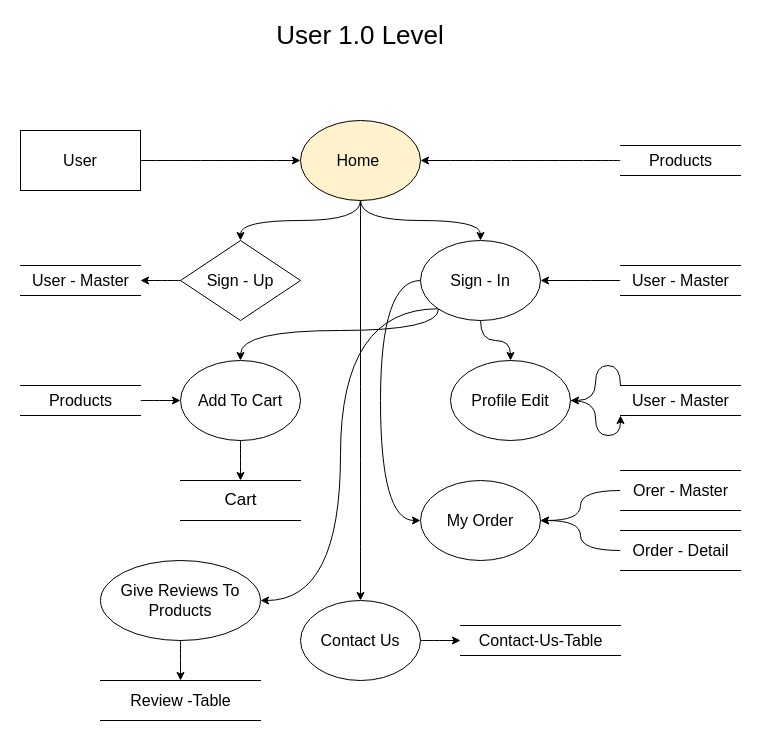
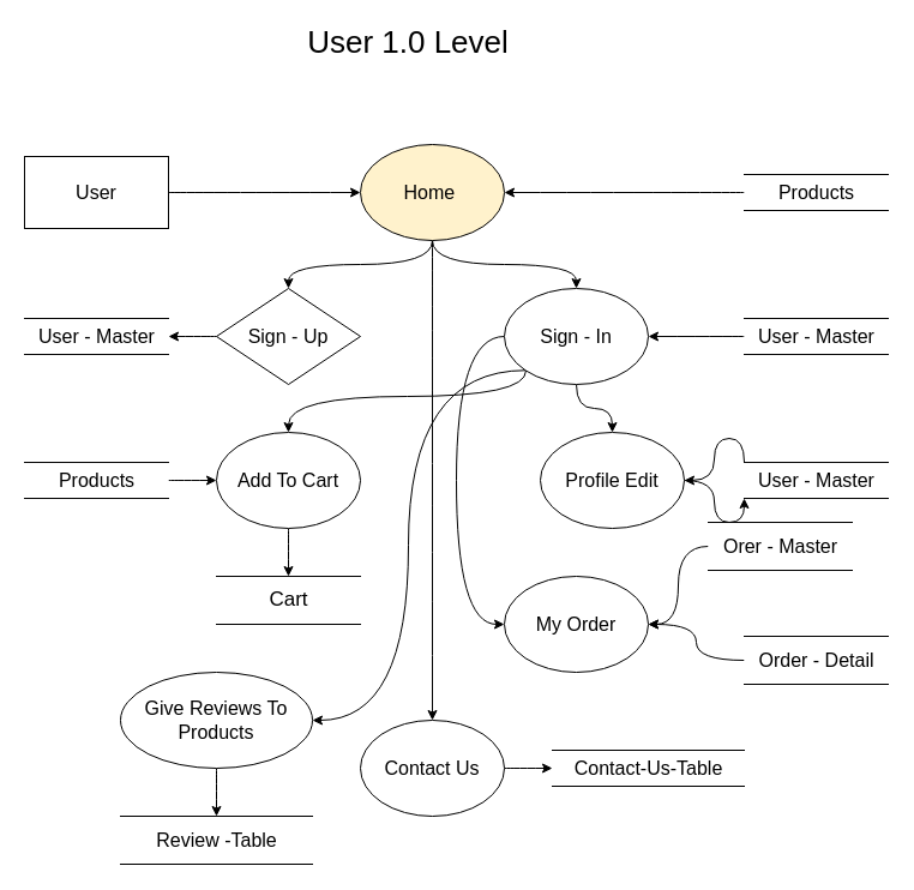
  <mxCell id="0" />
  <mxCell id="1" parent="0" />
- <mxCell id="2" value="&lt;font style=&quot;font-size: 26px&quot;&gt;User 1.0 Level&lt;/font&gt;" style="text;html=1;strokeColor=none;fillColor=none;align=center;verticalAlign=middle;whiteSpace=wrap;rounded=0;strokeWidth=4;" parent="1" vertex="1"><mxGeometry x="215" y="20" width="290" height="30" as="geometry" /></mxCell>
+ <mxCell id="2" value="&lt;font style=&quot;font-size: 26px&quot;&gt;User 1.0 Level&lt;/font&gt;" style="text;html=1;strokeColor=none;fillColor=none;align=center;verticalAlign=middle;whiteSpace=wrap;rounded=0;strokeWidth=4;" parent="1" vertex="1"><mxGeometry x="195" y="20" width="290" height="30" as="geometry" /></mxCell>
  <mxCell id="3" style="edgeStyle=orthogonalEdgeStyle;curved=1;rounded=0;orthogonalLoop=1;jettySize=auto;html=1;" parent="1" source="4" target="8" edge="1"><mxGeometry relative="1" as="geometry"><mxPoint x="298" y="160" as="targetPoint" /></mxGeometry></mxCell>
  <mxCell id="4" value="&lt;font style=&quot;font-size: 16px&quot;&gt;User&lt;/font&gt;" style="rounded=0;whiteSpace=wrap;html=1;strokeWidth=1;" parent="1" vertex="1"><mxGeometry x="20" y="130" width="120" height="60" as="geometry" /></mxCell>
  <mxCell id="5" style="edgeStyle=orthogonalEdgeStyle;curved=1;rounded=0;orthogonalLoop=1;jettySize=auto;html=1;entryX=0.5;entryY=0;entryDx=0;entryDy=0;" parent="1" source="8" target="15" edge="1"><mxGeometry relative="1" as="geometry" /></mxCell>
  <mxCell id="6" style="edgeStyle=orthogonalEdgeStyle;curved=1;rounded=0;orthogonalLoop=1;jettySize=auto;html=1;entryX=0.5;entryY=0;entryDx=0;entryDy=0;" parent="1" source="8" target="13" edge="1"><mxGeometry relative="1" as="geometry" /></mxCell>
  <mxCell id="7" style="edgeStyle=orthogonalEdgeStyle;curved=1;rounded=0;orthogonalLoop=1;jettySize=auto;html=1;entryX=0.5;entryY=0;entryDx=0;entryDy=0;" parent="1" source="8" target="29" edge="1"><mxGeometry relative="1" as="geometry"><mxPoint x="360" y="560" as="targetPoint" /></mxGeometry></mxCell>
  <mxCell id="8" value="&lt;font style=&quot;font-size: 16px&quot;&gt;Home&amp;nbsp;&lt;/font&gt;" style="ellipse;whiteSpace=wrap;html=1;strokeWidth=1;fillColor=#fff2cc;" parent="1" vertex="1"><mxGeometry x="300" y="120" width="120" height="80" as="geometry" /></mxCell>
  <mxCell id="9" style="edgeStyle=orthogonalEdgeStyle;curved=1;rounded=0;orthogonalLoop=1;jettySize=auto;html=1;entryX=0.5;entryY=0;entryDx=0;entryDy=0;" parent="1" source="13" target="22" edge="1"><mxGeometry relative="1" as="geometry" /></mxCell>
  <mxCell id="10" style="edgeStyle=orthogonalEdgeStyle;curved=1;rounded=0;orthogonalLoop=1;jettySize=auto;html=1;entryX=0.5;entryY=0;entryDx=0;entryDy=0;" parent="1" source="13" target="24" edge="1"><mxGeometry relative="1" as="geometry"><Array as="points"><mxPoint x="438" y="330" /><mxPoint x="240" y="330" /></Array></mxGeometry></mxCell>
  <mxCell id="11" style="edgeStyle=orthogonalEdgeStyle;curved=1;rounded=0;orthogonalLoop=1;jettySize=auto;html=1;exitX=0;exitY=0.5;exitDx=0;exitDy=0;entryX=0;entryY=0.5;entryDx=0;entryDy=0;" parent="1" source="13" target="31" edge="1"><mxGeometry relative="1" as="geometry"><Array as="points"><mxPoint x="380" y="280" /><mxPoint x="380" y="520" /></Array></mxGeometry></mxCell>
  <mxCell id="12" style="edgeStyle=orthogonalEdgeStyle;curved=1;rounded=0;orthogonalLoop=1;jettySize=auto;html=1;exitX=0;exitY=1;exitDx=0;exitDy=0;entryX=1;entryY=0.5;entryDx=0;entryDy=0;" parent="1" source="13" target="39" edge="1"><mxGeometry relative="1" as="geometry" /></mxCell>
  <mxCell id="13" value="&lt;span style=&quot;font-size: 16px&quot;&gt;Sign - In&lt;/span&gt;" style="ellipse;whiteSpace=wrap;html=1;strokeWidth=1;" parent="1" vertex="1"><mxGeometry x="420" y="240" width="120" height="80" as="geometry" /></mxCell>
  <mxCell id="14" style="edgeStyle=orthogonalEdgeStyle;curved=1;rounded=0;orthogonalLoop=1;jettySize=auto;html=1;entryX=1;entryY=0.5;entryDx=0;entryDy=0;" parent="1" source="15" target="18" edge="1"><mxGeometry relative="1" as="geometry" /></mxCell>
  <mxCell id="15" value="&lt;span style=&quot;font-size: 16px&quot;&gt;Sign - Up&lt;/span&gt;" style="rhombus;whiteSpace=wrap;html=1;strokeWidth=1;" parent="1" vertex="1"><mxGeometry x="180" y="240" width="120" height="80" as="geometry" /></mxCell>
  <mxCell id="16" style="edgeStyle=orthogonalEdgeStyle;curved=1;rounded=0;orthogonalLoop=1;jettySize=auto;html=1;entryX=1;entryY=0.5;entryDx=0;entryDy=0;" parent="1" source="17" target="8" edge="1"><mxGeometry relative="1" as="geometry" /></mxCell>
  <mxCell id="17" value="&lt;span style=&quot;font-size: 16px&quot;&gt;Products&lt;/span&gt;" style="html=1;dashed=0;whitespace=wrap;shape=partialRectangle;right=0;left=0;strokeWidth=1;" parent="1" vertex="1"><mxGeometry x="620" y="145" width="120" height="30" as="geometry" /></mxCell>
  <mxCell id="18" value="&lt;span style=&quot;font-size: 16px&quot;&gt;User - Master&lt;/span&gt;" style="html=1;dashed=0;whitespace=wrap;shape=partialRectangle;right=0;left=0;strokeWidth=1;" parent="1" vertex="1"><mxGeometry x="20" y="265" width="120" height="30" as="geometry" /></mxCell>
  <mxCell id="19" style="edgeStyle=orthogonalEdgeStyle;curved=1;rounded=0;orthogonalLoop=1;jettySize=auto;html=1;entryX=1;entryY=0.5;entryDx=0;entryDy=0;" parent="1" source="20" target="13" edge="1"><mxGeometry relative="1" as="geometry" /></mxCell>
  <mxCell id="20" value="&lt;span style=&quot;font-size: 16px&quot;&gt;User - Master&lt;/span&gt;" style="html=1;dashed=0;whitespace=wrap;shape=partialRectangle;right=0;left=0;strokeWidth=1;" parent="1" vertex="1"><mxGeometry x="620" y="265" width="120" height="30" as="geometry" /></mxCell>
  <mxCell id="21" style="edgeStyle=orthogonalEdgeStyle;curved=1;rounded=0;orthogonalLoop=1;jettySize=auto;html=1;exitX=1;exitY=0.5;exitDx=0;exitDy=0;entryX=0;entryY=1;entryDx=0;entryDy=0;" parent="1" source="22" target="27" edge="1"><mxGeometry relative="1" as="geometry" /></mxCell>
  <mxCell id="22" value="&lt;span style=&quot;font-size: 16px&quot;&gt;Profile Edit&lt;/span&gt;" style="ellipse;whiteSpace=wrap;html=1;strokeWidth=1;" parent="1" vertex="1"><mxGeometry x="450" y="360" width="120" height="80" as="geometry" /></mxCell>
  <mxCell id="23" style="edgeStyle=orthogonalEdgeStyle;curved=1;rounded=0;orthogonalLoop=1;jettySize=auto;html=1;entryX=0.5;entryY=0;entryDx=0;entryDy=0;" parent="1" source="24" target="25" edge="1"><mxGeometry relative="1" as="geometry" /></mxCell>
  <mxCell id="24" value="&lt;span style=&quot;font-size: 16px&quot;&gt;Add To Cart&lt;/span&gt;" style="ellipse;whiteSpace=wrap;html=1;strokeWidth=1;" parent="1" vertex="1"><mxGeometry x="180" y="360" width="120" height="80" as="geometry" /></mxCell>
  <mxCell id="25" value="&lt;font style=&quot;font-size: 17px&quot;&gt;Cart&lt;/font&gt;" style="html=1;dashed=0;whitespace=wrap;shape=partialRectangle;right=0;left=0;strokeWidth=1;" parent="1" vertex="1"><mxGeometry x="180" y="480" width="120" height="40" as="geometry" /></mxCell>
  <mxCell id="26" style="edgeStyle=orthogonalEdgeStyle;curved=1;rounded=0;orthogonalLoop=1;jettySize=auto;html=1;exitX=0;exitY=0;exitDx=0;exitDy=0;" parent="1" source="27" target="22" edge="1"><mxGeometry relative="1" as="geometry" /></mxCell>
  <mxCell id="27" value="&lt;span style=&quot;font-size: 16px&quot;&gt;User - Master&lt;/span&gt;" style="html=1;dashed=0;whitespace=wrap;shape=partialRectangle;right=0;left=0;strokeWidth=1;" parent="1" vertex="1"><mxGeometry x="620" y="385" width="120" height="30" as="geometry" /></mxCell>
  <mxCell id="28" style="edgeStyle=orthogonalEdgeStyle;curved=1;rounded=0;orthogonalLoop=1;jettySize=auto;html=1;entryX=0;entryY=0.5;entryDx=0;entryDy=0;" parent="1" source="29" target="30" edge="1"><mxGeometry relative="1" as="geometry" /></mxCell>
  <mxCell id="29" value="&lt;font style=&quot;font-size: 16px&quot;&gt;Contact Us&lt;/font&gt;" style="ellipse;whiteSpace=wrap;html=1;strokeWidth=1;" parent="1" vertex="1"><mxGeometry x="300" y="600" width="120" height="80" as="geometry" /></mxCell>
  <mxCell id="30" value="&lt;span style=&quot;font-size: 16px&quot;&gt;Contact-Us-Table&lt;/span&gt;" style="html=1;dashed=0;whitespace=wrap;shape=partialRectangle;right=0;left=0;strokeWidth=1;" parent="1" vertex="1"><mxGeometry x="460" y="625" width="160" height="30" as="geometry" /></mxCell>
  <mxCell id="31" value="&lt;span style=&quot;font-size: 16px&quot;&gt;My Order&lt;/span&gt;" style="ellipse;whiteSpace=wrap;html=1;strokeWidth=1;" parent="1" vertex="1"><mxGeometry x="420" y="480" width="120" height="80" as="geometry" /></mxCell>
  <mxCell id="32" style="edgeStyle=orthogonalEdgeStyle;curved=1;rounded=0;orthogonalLoop=1;jettySize=auto;html=1;entryX=1;entryY=0.5;entryDx=0;entryDy=0;" parent="1" source="33" target="31" edge="1"><mxGeometry relative="1" as="geometry" /></mxCell>
- <mxCell id="33" value="&lt;span style=&quot;font-size: 16px&quot;&gt;Orer - Master&lt;/span&gt;" style="html=1;dashed=0;whitespace=wrap;shape=partialRectangle;right=0;left=0;strokeWidth=1;" parent="1" vertex="1"><mxGeometry x="620" y="470" width="120" height="40" as="geometry" /></mxCell>
+ <mxCell id="33" value="&lt;span style=&quot;font-size: 16px&quot;&gt;Orer - Master&lt;/span&gt;" style="html=1;dashed=0;whitespace=wrap;shape=partialRectangle;right=0;left=0;strokeWidth=1;" parent="1" vertex="1"><mxGeometry x="590" y="435" width="120" height="40" as="geometry" /></mxCell>
  <mxCell id="34" style="edgeStyle=orthogonalEdgeStyle;curved=1;rounded=0;orthogonalLoop=1;jettySize=auto;html=1;entryX=1;entryY=0.5;entryDx=0;entryDy=0;" parent="1" source="35" target="31" edge="1"><mxGeometry relative="1" as="geometry" /></mxCell>
  <mxCell id="35" value="&lt;span style=&quot;font-size: 16px&quot;&gt;Order - Detail&lt;/span&gt;" style="html=1;dashed=0;whitespace=wrap;shape=partialRectangle;right=0;left=0;strokeWidth=1;" parent="1" vertex="1"><mxGeometry x="620" y="530" width="120" height="40" as="geometry" /></mxCell>
  <mxCell id="36" style="edgeStyle=orthogonalEdgeStyle;curved=1;rounded=0;orthogonalLoop=1;jettySize=auto;html=1;entryX=0;entryY=0.5;entryDx=0;entryDy=0;" parent="1" source="37" target="24" edge="1"><mxGeometry relative="1" as="geometry" /></mxCell>
  <mxCell id="37" value="&lt;span style=&quot;font-size: 16px&quot;&gt;Products&lt;/span&gt;" style="html=1;dashed=0;whitespace=wrap;shape=partialRectangle;right=0;left=0;strokeWidth=1;" parent="1" vertex="1"><mxGeometry x="20" y="385" width="120" height="30" as="geometry" /></mxCell>
  <mxCell id="38" style="edgeStyle=orthogonalEdgeStyle;curved=1;rounded=0;orthogonalLoop=1;jettySize=auto;html=1;exitX=0.5;exitY=1;exitDx=0;exitDy=0;entryX=0.5;entryY=0;entryDx=0;entryDy=0;" parent="1" source="39" target="40" edge="1"><mxGeometry relative="1" as="geometry" /></mxCell>
  <mxCell id="39" value="&lt;span style=&quot;font-size: 16px&quot;&gt;Give Reviews To Products&lt;/span&gt;" style="ellipse;whiteSpace=wrap;html=1;strokeWidth=1;" parent="1" vertex="1"><mxGeometry x="100" y="560" width="160" height="80" as="geometry" /></mxCell>
  <mxCell id="40" value="&lt;font style=&quot;font-size: 16px&quot;&gt;Review -Table&lt;/font&gt;" style="html=1;dashed=0;whitespace=wrap;shape=partialRectangle;right=0;left=0;gradientColor=none;" parent="1" vertex="1"><mxGeometry x="100" y="680" width="160" height="40" as="geometry" /></mxCell>
